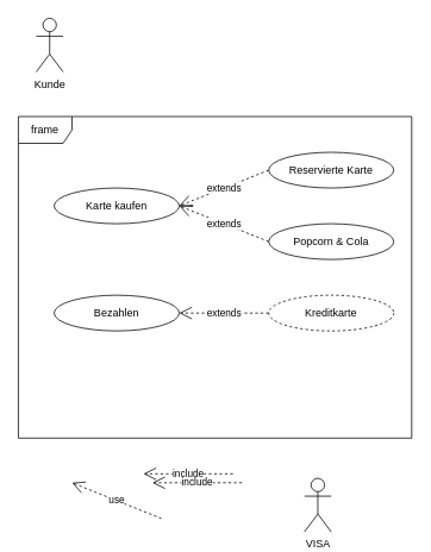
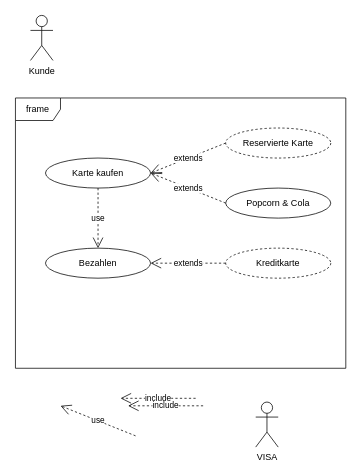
  <mxCell id="0" />
  <mxCell id="1" parent="0" />
  <mxCell id="2" value="frame" style="shape=umlFrame;whiteSpace=wrap;html=1;" vertex="1" parent="1"><mxGeometry y="130" width="440" height="360" as="geometry" x="20" /></mxCell>
  <mxCell id="3" value="Kunde" style="shape=umlActor;verticalLabelPosition=bottom;verticalAlign=top;html=1;" vertex="1" parent="1"><mxGeometry x="40" y="20" width="30" height="60" as="geometry" /></mxCell>
  <mxCell id="4" value="VISA" style="shape=umlActor;verticalLabelPosition=bottom;verticalAlign=top;html=1;" vertex="1" parent="1"><mxGeometry x="340" y="535" width="30" height="60" as="geometry" /></mxCell>
  <mxCell id="5" value="Karte kaufen" style="ellipse;whiteSpace=wrap;html=1;" vertex="1" parent="1"><mxGeometry x="60" y="210" width="140" height="40" as="geometry" /></mxCell>
- <mxCell id="6" value="Reservierte Karte" style="ellipse;whiteSpace=wrap;html=1;" vertex="1" parent="1"><mxGeometry x="300" y="170" width="140" height="40" as="geometry" /></mxCell>
+ <mxCell id="6" value="Reservierte Karte" style="ellipse;whiteSpace=wrap;html=1;dashed=1;" vertex="1" parent="1"><mxGeometry x="300" y="170" width="140" height="40" as="geometry" /></mxCell>
  <mxCell id="7" value="Popcorn &amp;amp; Cola" style="ellipse;whiteSpace=wrap;html=1;" vertex="1" parent="1"><mxGeometry x="300" y="250" width="140" height="40" as="geometry" /></mxCell>
  <mxCell id="8" value="extends" style="endArrow=open;endSize=12;dashed=1;html=1;exitX=0;exitY=0.5;exitDx=0;exitDy=0;" edge="1" parent="1" source="6"><mxGeometry width="160" relative="1" as="geometry"><mxPoint x="80" y="200" as="sourcePoint" /><mxPoint x="200" y="230" as="targetPoint" /></mxGeometry></mxCell>
  <mxCell id="9" value="extends" style="endArrow=open;endSize=12;dashed=1;html=1;entryX=1;entryY=0.5;entryDx=0;entryDy=0;exitX=0;exitY=0.5;exitDx=0;exitDy=0;" edge="1" parent="1" target="5"><mxGeometry width="160" relative="1" as="geometry"><mxPoint x="300" y="270" as="sourcePoint" /><mxPoint x="200" y="310" as="targetPoint" /></mxGeometry></mxCell>
  <mxCell id="10" value="Bezahlen" style="ellipse;whiteSpace=wrap;html=1;" vertex="1" parent="1"><mxGeometry x="60" y="330" width="140" height="40" as="geometry" /></mxCell>
  <mxCell id="11" value="Kreditkarte" style="ellipse;whiteSpace=wrap;html=1;dashed=1;" vertex="1" parent="1"><mxGeometry x="300" y="330" width="140" height="40" as="geometry" /></mxCell>
  <mxCell id="12" value="include" style="endArrow=open;endSize=12;dashed=1;html=1;entryX=1;entryY=0.5;entryDx=0;entryDy=0;" edge="1" parent="1"><mxGeometry width="160" relative="1" as="geometry"><mxPoint x="260" y="530" as="sourcePoint" /><mxPoint x="160" y="530" as="targetPoint" /></mxGeometry></mxCell>
  <mxCell id="13" value="use" style="endArrow=open;endSize=12;dashed=1;html=1;entryX=1;entryY=0.5;entryDx=0;entryDy=0;exitX=0;exitY=0.5;exitDx=0;exitDy=0;" edge="1" parent="1"><mxGeometry width="160" relative="1" as="geometry"><mxPoint x="180" y="580" as="sourcePoint" /><mxPoint x="80" y="540" as="targetPoint" /></mxGeometry></mxCell>
  <mxCell id="14" value="include" style="endArrow=open;endSize=12;dashed=1;html=1;entryX=1;entryY=0.5;entryDx=0;entryDy=0;" edge="1" parent="1"><mxGeometry width="160" relative="1" as="geometry"><mxPoint x="270" y="540" as="sourcePoint" /><mxPoint x="170" y="540" as="targetPoint" /></mxGeometry></mxCell>
+ <mxCell id="15" value="use" style="endArrow=open;endSize=12;dashed=1;html=1;entryX=0.5;entryY=0;entryDx=0;entryDy=0;exitX=0.5;exitY=1;exitDx=0;exitDy=0;" edge="1" parent="1" source="5" target="10"><mxGeometry width="160" relative="1" as="geometry"><mxPoint x="220" y="370" as="sourcePoint" /><mxPoint x="120" y="330" as="targetPoint" /></mxGeometry></mxCell>
  <mxCell id="16" value="extends" style="endArrow=open;endSize=12;dashed=1;html=1;exitX=0;exitY=0.5;exitDx=0;exitDy=0;" edge="1" parent="1" source="11"><mxGeometry width="160" relative="1" as="geometry"><mxPoint x="300" y="310" as="sourcePoint" /><mxPoint x="200" y="350" as="targetPoint" /></mxGeometry></mxCell>
